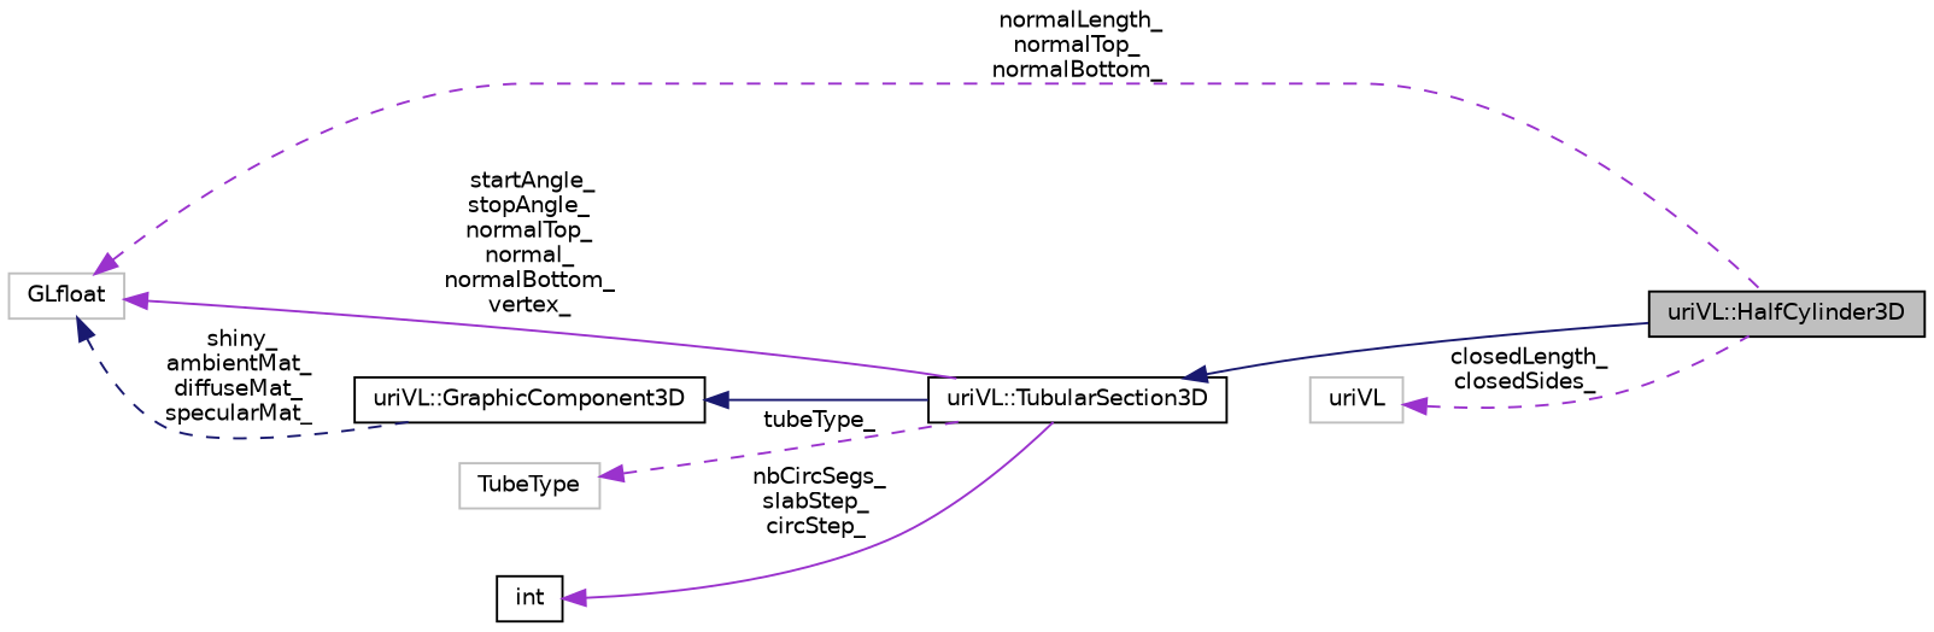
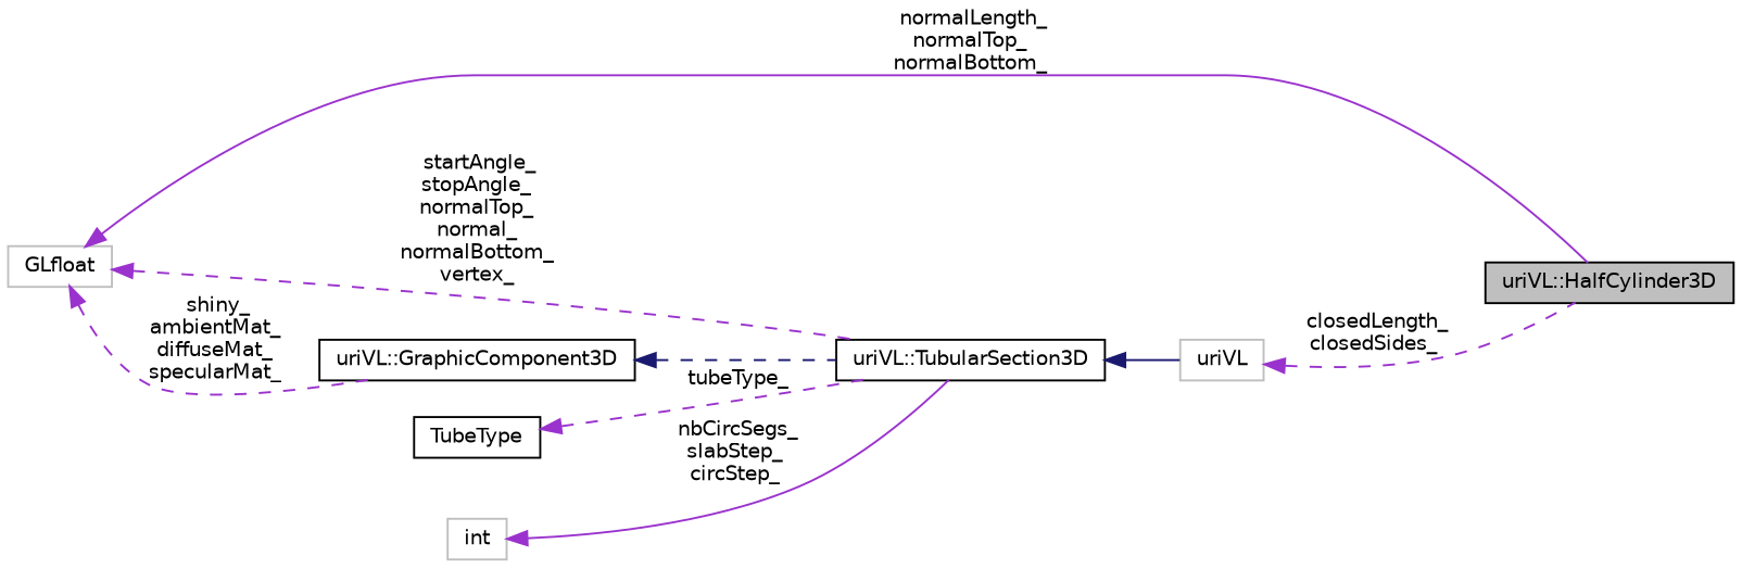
  digraph {
    rankdir=LR
    node [color=grey75 fillcolor=white fontname=Helvetica fontsize=10 shape=record style=filled]
    edge [color=darkorchid3 dir=back fontname=Helvetica fontsize=10 labelfontname=Helvetica labelfontsize=10 style=dashed]
    n1 [color=black fillcolor=grey75 fontcolor=black height=0.2 label="uriVL::HalfCylinder3D" width=0.4]
    n2 [color=black height=0.2 label="uriVL::TubularSection3D" width=0.4]
    n3 [color=black height=0.2 label="uriVL::GraphicComponent3D" width=0.4]
    n4 [height=0.2 label=GLfloat width=0.4]
-   n5 [height=0.2 label=TubeType width=0.4]
-   n6 [color=black height=0.2 label=int width=0.4]
+   n5 [color=black height=0.2 label=TubeType width=0.4]
+   n6 [height=0.2 label=int width=0.4]
    n7 [height=0.2 label=uriVL width=0.4]
-   n2 -> n1 [color=midnightblue style=solid]
-   n3 -> n2 [color=midnightblue style=solid]
-   n4 -> n1 [label=" normalLength_\nnormalTop_\nnormalBottom_"]
-   n4 -> n2 [label=" startAngle_\nstopAngle_\nnormalTop_\nnormal_\nnormalBottom_\nvertex_" style=solid]
-   n4 -> n3 [color=midnightblue label=" shiny_\nambientMat_\ndiffuseMat_\nspecularMat_"]
+   n2 -> n7 [color=midnightblue style=solid]
+   n3 -> n2 [color=midnightblue]
+   n4 -> n1 [label=" normalLength_\nnormalTop_\nnormalBottom_" style=solid]
+   n4 -> n2 [label=" startAngle_\nstopAngle_\nnormalTop_\nnormal_\nnormalBottom_\nvertex_"]
+   n4 -> n3 [label=" shiny_\nambientMat_\ndiffuseMat_\nspecularMat_"]
    n5 -> n2 [label=" tubeType_"]
    n6 -> n2 [label=" nbCircSegs_\nslabStep_\ncircStep_" style=solid]
    n7 -> n1 [label=" closedLength_\nclosedSides_"]
  }
